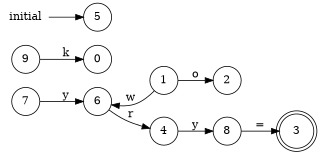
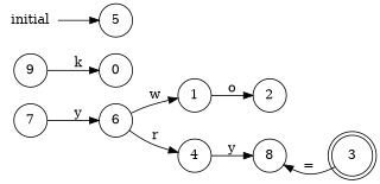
  digraph {
    rankdir=LR
    node [shape=circle]
    7
    6
    1
    4
    2
    8
    3 [shape=doublecircle]
    9
    0
    initial [shape=plaintext]
    5
    7 -> 6 [label=y]
-   1 -> 6 [label=w]
+   6 -> 1 [label=w]
    6 -> 4 [label=r]
    1 -> 2 [label=o]
    4 -> 8 [label=y]
-   8 -> 3 [label="="]
+   3 -> 8 [label="="]
    9 -> 0 [label=k]
    initial -> 5
  }
